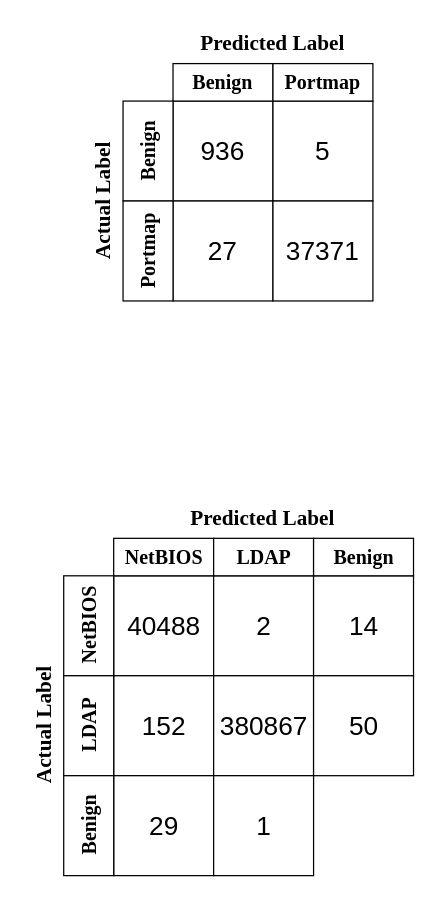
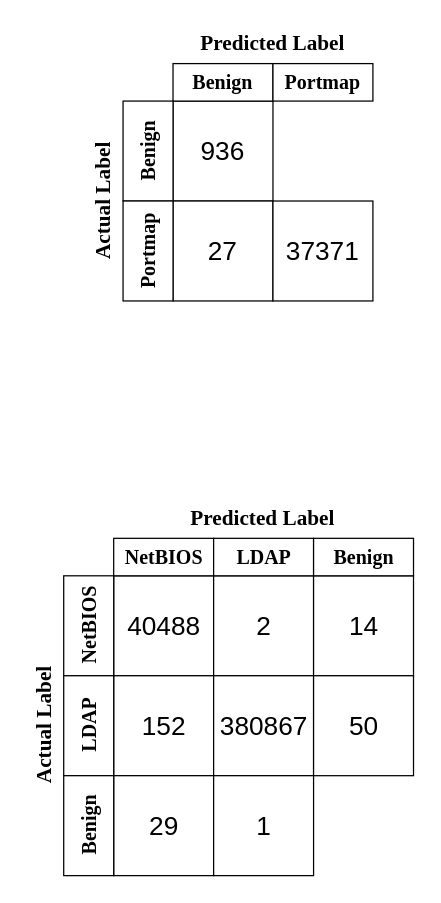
  <mxCell id="0" />
  <mxCell id="1" parent="0" />
  <mxCell id="2" value="&lt;font style=&quot;font-size: 21px&quot;&gt;936&lt;/font&gt;" style="whiteSpace=wrap;html=1;aspect=fixed;" vertex="1" parent="1"><mxGeometry x="138" y="80" width="80" height="80" as="geometry" /></mxCell>
- <mxCell id="3" value="&lt;font style=&quot;font-size: 21px&quot;&gt;5&lt;/font&gt;" style="whiteSpace=wrap;html=1;aspect=fixed;" vertex="1" parent="1"><mxGeometry x="218" y="80" width="80" height="80" as="geometry" /></mxCell>
  <mxCell id="4" value="&lt;font style=&quot;font-size: 21px&quot;&gt;27&lt;/font&gt;" style="whiteSpace=wrap;html=1;aspect=fixed;" vertex="1" parent="1"><mxGeometry x="138" y="160" width="80" height="80" as="geometry" /></mxCell>
  <mxCell id="5" value="&lt;font style=&quot;font-size: 21px&quot;&gt;37371&lt;/font&gt;" style="whiteSpace=wrap;html=1;aspect=fixed;" vertex="1" parent="1"><mxGeometry x="218" y="160" width="80" height="80" as="geometry" /></mxCell>
  <mxCell id="6" value="" style="rounded=0;whiteSpace=wrap;html=1;" vertex="1" parent="1"><mxGeometry x="138" y="50" width="80" height="30" as="geometry" /></mxCell>
  <mxCell id="7" value="&lt;font face=&quot;Times New Roman&quot; style=&quot;font-size: 16px&quot;&gt;&lt;b&gt;Portmap&lt;/b&gt;&lt;/font&gt;" style="rounded=0;whiteSpace=wrap;html=1;" vertex="1" parent="1"><mxGeometry x="218" y="50" width="80" height="30" as="geometry" /></mxCell>
  <mxCell id="8" value="" style="rounded=0;whiteSpace=wrap;html=1;" vertex="1" parent="1"><mxGeometry x="98" y="80" width="40" height="80" as="geometry" /></mxCell>
  <mxCell id="9" value="" style="rounded=0;whiteSpace=wrap;html=1;" vertex="1" parent="1"><mxGeometry x="98" y="160" width="40" height="80" as="geometry" /></mxCell>
  <mxCell id="10" value="&lt;font face=&quot;Times New Roman&quot; size=&quot;1&quot;&gt;&lt;b style=&quot;font-size: 16px&quot;&gt;Portmap&lt;/b&gt;&lt;/font&gt;" style="text;html=1;strokeColor=none;fillColor=none;align=center;verticalAlign=middle;whiteSpace=wrap;rounded=0;horizontal=0;" vertex="1" parent="1"><mxGeometry x="98" y="160" width="40" height="80" as="geometry" /></mxCell>
  <mxCell id="11" value="&lt;font face=&quot;Times New Roman&quot; size=&quot;1&quot;&gt;&lt;b style=&quot;font-size: 16px&quot;&gt;Benign&lt;/b&gt;&lt;/font&gt;" style="text;html=1;strokeColor=none;fillColor=none;align=center;verticalAlign=middle;whiteSpace=wrap;rounded=0;horizontal=0;" vertex="1" parent="1"><mxGeometry x="98" y="80" width="40" height="80" as="geometry" /></mxCell>
  <mxCell id="12" value="&lt;font face=&quot;Times New Roman&quot; style=&quot;font-size: 16px&quot;&gt;&lt;b&gt;Benign&lt;/b&gt;&lt;/font&gt;" style="text;html=1;strokeColor=none;fillColor=none;align=center;verticalAlign=middle;whiteSpace=wrap;rounded=0;" vertex="1" parent="1"><mxGeometry x="138" y="50" width="80" height="30" as="geometry" /></mxCell>
  <mxCell id="13" value="&lt;b&gt;&lt;font face=&quot;Times New Roman&quot; style=&quot;font-size: 17px&quot;&gt;Predicted Label&lt;/font&gt;&lt;/b&gt;" style="text;html=1;align=center;verticalAlign=middle;whiteSpace=wrap;rounded=0;strokeColor=none;strokeWidth=1;" vertex="1" parent="1"><mxGeometry x="138" y="20" width="160" height="30" as="geometry" /></mxCell>
  <mxCell id="14" value="&lt;b&gt;&lt;font face=&quot;Times New Roman&quot; style=&quot;font-size: 17px&quot;&gt;Actual Label&lt;/font&gt;&lt;/b&gt;" style="text;html=1;strokeColor=none;fillColor=none;align=center;verticalAlign=middle;whiteSpace=wrap;rounded=0;horizontal=0;" vertex="1" parent="1"><mxGeometry x="68" y="80" width="30" height="160" as="geometry" /></mxCell>
  <mxCell id="15" value="&lt;font style=&quot;font-size: 21px&quot;&gt;40488&lt;/font&gt;" style="whiteSpace=wrap;html=1;aspect=fixed;" vertex="1" parent="1"><mxGeometry x="90.5" y="460" width="80" height="80" as="geometry" /></mxCell>
  <mxCell id="16" value="&lt;font style=&quot;font-size: 21px&quot;&gt;2&lt;/font&gt;" style="whiteSpace=wrap;html=1;aspect=fixed;" vertex="1" parent="1"><mxGeometry x="170.5" y="460" width="80" height="80" as="geometry" /></mxCell>
  <mxCell id="17" value="&lt;font style=&quot;font-size: 21px&quot;&gt;152&lt;/font&gt;" style="whiteSpace=wrap;html=1;aspect=fixed;" vertex="1" parent="1"><mxGeometry x="90.5" y="540" width="80" height="80" as="geometry" /></mxCell>
  <mxCell id="18" value="&lt;font style=&quot;font-size: 21px&quot;&gt;380867&lt;/font&gt;" style="whiteSpace=wrap;html=1;aspect=fixed;" vertex="1" parent="1"><mxGeometry x="170.5" y="540" width="80" height="80" as="geometry" /></mxCell>
  <mxCell id="19" value="" style="rounded=0;whiteSpace=wrap;html=1;" vertex="1" parent="1"><mxGeometry x="90.5" y="430" width="80" height="30" as="geometry" /></mxCell>
  <mxCell id="20" value="&lt;font face=&quot;Times New Roman&quot; style=&quot;font-size: 16px&quot;&gt;&lt;b&gt;LDAP&lt;/b&gt;&lt;/font&gt;" style="rounded=0;whiteSpace=wrap;html=1;" vertex="1" parent="1"><mxGeometry x="170.5" y="430" width="80" height="30" as="geometry" /></mxCell>
  <mxCell id="21" value="" style="rounded=0;whiteSpace=wrap;html=1;" vertex="1" parent="1"><mxGeometry x="50.5" y="460" width="40" height="80" as="geometry" /></mxCell>
  <mxCell id="22" value="" style="rounded=0;whiteSpace=wrap;html=1;" vertex="1" parent="1"><mxGeometry x="50.5" y="540" width="40" height="80" as="geometry" /></mxCell>
  <mxCell id="23" value="&lt;font face=&quot;Times New Roman&quot; size=&quot;1&quot;&gt;&lt;b style=&quot;font-size: 16px&quot;&gt;LDAP&lt;/b&gt;&lt;/font&gt;" style="text;html=1;strokeColor=none;fillColor=none;align=center;verticalAlign=middle;whiteSpace=wrap;rounded=0;horizontal=0;" vertex="1" parent="1"><mxGeometry x="50.5" y="540" width="40" height="80" as="geometry" /></mxCell>
  <mxCell id="24" value="&lt;font face=&quot;Times New Roman&quot; size=&quot;1&quot;&gt;&lt;b style=&quot;font-size: 16px&quot;&gt;NetBIOS&lt;/b&gt;&lt;/font&gt;" style="text;html=1;strokeColor=none;fillColor=none;align=center;verticalAlign=middle;whiteSpace=wrap;rounded=0;horizontal=0;" vertex="1" parent="1"><mxGeometry x="50.5" y="460" width="40" height="80" as="geometry" /></mxCell>
  <mxCell id="25" value="&lt;font face=&quot;Times New Roman&quot; style=&quot;font-size: 16px&quot;&gt;&lt;b&gt;NetBIOS&lt;/b&gt;&lt;/font&gt;" style="text;html=1;strokeColor=none;fillColor=none;align=center;verticalAlign=middle;whiteSpace=wrap;rounded=0;" vertex="1" parent="1"><mxGeometry x="90.5" y="430" width="80" height="30" as="geometry" /></mxCell>
  <mxCell id="26" value="&lt;b&gt;&lt;font face=&quot;Times New Roman&quot; style=&quot;font-size: 17px&quot;&gt;Predicted Label&lt;/font&gt;&lt;/b&gt;" style="text;html=1;align=center;verticalAlign=middle;whiteSpace=wrap;rounded=0;strokeColor=none;strokeWidth=1;" vertex="1" parent="1"><mxGeometry x="90.5" y="400" width="237.5" height="30" as="geometry" /></mxCell>
  <mxCell id="27" value="&lt;b&gt;&lt;font face=&quot;Times New Roman&quot; style=&quot;font-size: 17px&quot;&gt;Actual Label&lt;/font&gt;&lt;/b&gt;" style="text;html=1;strokeColor=none;fillColor=none;align=center;verticalAlign=middle;whiteSpace=wrap;rounded=0;horizontal=0;" vertex="1" parent="1"><mxGeometry x="20.5" y="460" width="30" height="240" as="geometry" /></mxCell>
  <mxCell id="28" value="&lt;font style=&quot;font-size: 21px&quot;&gt;14&lt;/font&gt;" style="whiteSpace=wrap;html=1;aspect=fixed;" vertex="1" parent="1"><mxGeometry x="250.5" y="460" width="80" height="80" as="geometry" /></mxCell>
  <mxCell id="29" value="&lt;font style=&quot;font-size: 21px&quot;&gt;50&lt;/font&gt;" style="whiteSpace=wrap;html=1;aspect=fixed;" vertex="1" parent="1"><mxGeometry x="250.5" y="540" width="80" height="80" as="geometry" /></mxCell>
  <mxCell id="30" value="&lt;font face=&quot;Times New Roman&quot; style=&quot;font-size: 16px&quot;&gt;&lt;b&gt;Benign&lt;/b&gt;&lt;/font&gt;" style="rounded=0;whiteSpace=wrap;html=1;" vertex="1" parent="1"><mxGeometry x="250.5" y="430" width="80" height="30" as="geometry" /></mxCell>
  <mxCell id="31" value="&lt;font style=&quot;font-size: 21px&quot;&gt;29&lt;/font&gt;" style="whiteSpace=wrap;html=1;aspect=fixed;" vertex="1" parent="1"><mxGeometry x="90.5" y="620" width="80" height="80" as="geometry" /></mxCell>
  <mxCell id="32" value="&lt;font style=&quot;font-size: 21px&quot;&gt;1&lt;/font&gt;" style="whiteSpace=wrap;html=1;aspect=fixed;" vertex="1" parent="1"><mxGeometry x="170.5" y="620" width="80" height="80" as="geometry" /></mxCell>
  <mxCell id="33" value="" style="rounded=0;whiteSpace=wrap;html=1;" vertex="1" parent="1"><mxGeometry x="50.5" y="620" width="40" height="80" as="geometry" /></mxCell>
  <mxCell id="34" value="&lt;font face=&quot;Times New Roman&quot; size=&quot;1&quot;&gt;&lt;b style=&quot;font-size: 16px&quot;&gt;Benign&lt;/b&gt;&lt;/font&gt;" style="text;html=1;strokeColor=none;fillColor=none;align=center;verticalAlign=middle;whiteSpace=wrap;rounded=0;horizontal=0;" vertex="1" parent="1"><mxGeometry x="50.5" y="620" width="40" height="80" as="geometry" /></mxCell>
